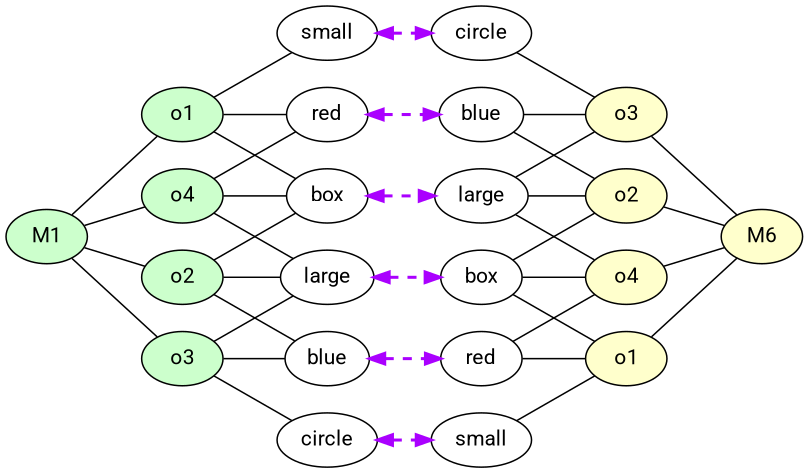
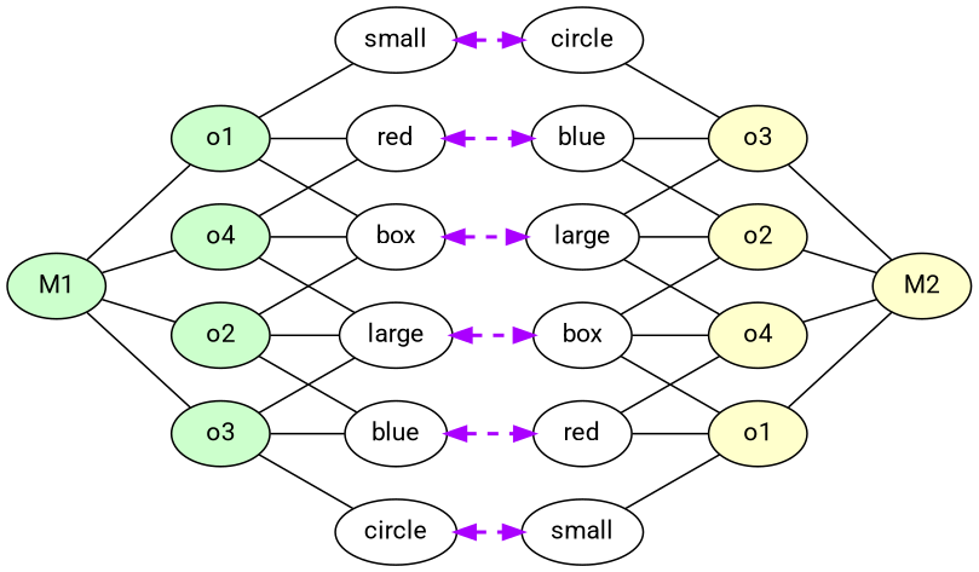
  strict digraph {
    rankdir=LR
    fontname=Roboto
    node [fontname=Roboto shape=oval]
    edge [constraint=true dir=none fontname=Roboto]
    M1 [fillcolor="#CCFFCC" height=0.5 style=filled width=0.75]
    n2 [fillcolor="#CCFFCC" height=0.5 label=o1 style=filled width=0.75]
    n3 [fillcolor="#CCFFCC" height=0.5 label=o2 style=filled width=0.75]
    n4 [fillcolor="#CCFFCC" height=0.5 label=o3 style=filled width=0.75]
    n5 [fillcolor="#CCFFCC" height=0.5 label=o4 style=filled width=0.75]
    n6 [height=0.5 label=red width=0.75]
    n7 [height=0.5 label=box width=0.75]
    n8 [height=0.5 label=small width=0.88464]
    n9 [height=0.5 label=blue width=0.77632]
    n10 [height=0.5 label=large width=0.86659]
    n11 [height=0.5 label=circle width=0.88464]
-   M2 [fillcolor="#FFFFCC" height=0.5 style=filled width=0.75 label=M6]
+   M2 [fillcolor="#FFFFCC" height=0.5 style=filled width=0.75]
    n13 [height=0.5 label=blue width=0.77632]
    n14 [height=0.5 label=large width=0.86659]
    n15 [height=0.5 label=circle width=0.88464]
    n16 [fillcolor="#FFFFCC" height=0.5 label=o2 style=filled width=0.75]
    n17 [fillcolor="#FFFFCC" height=0.5 label=o3 style=filled width=0.75]
    n18 [fillcolor="#FFFFCC" height=0.5 label=o1 style=filled width=0.75]
    n19 [height=0.5 label=red width=0.75]
    n20 [fillcolor="#FFFFCC" height=0.5 label=o4 style=filled width=0.75]
    n21 [height=0.5 label=box width=0.75]
    n22 [height=0.5 label=small width=0.88464]
    M1 -> n2 [penwidth=1]
    M1 -> n3 [penwidth=1]
    M1 -> n4 [penwidth=1]
    M1 -> n5 [penwidth=1]
    n2 -> n6
    n2 -> n7
    n2 -> n8
    n3 -> n7
    n3 -> n9
    n3 -> n10
    n4 -> n9
    n4 -> n10
    n4 -> n11
    n5 -> n6
    n5 -> n7
    n5 -> n10
    n6 -> n13 [color="#AA00FF" dir=both penwidth=2 style=dashed]
    n7 -> n14 [color="#AA00FF" dir=both penwidth=2 style=dashed]
    n8 -> n15 [color="#AA00FF" dir=both penwidth=2 style=dashed]
    n9 -> n19 [color="#AA00FF" dir=both penwidth=2 style=dashed]
    n10 -> n21 [color="#AA00FF" dir=both penwidth=2 style=dashed]
    n11 -> n22 [color="#AA00FF" dir=both penwidth=2 style=dashed]
    n13 -> n16
    n13 -> n17
    n14 -> n16
    n14 -> n17
    n14 -> n20
    n15 -> n17
    n16 -> M2 [penwidth=1]
    n17 -> M2 [penwidth=1]
    n18 -> M2 [penwidth=1]
    n19 -> n18
    n19 -> n20
    n20 -> M2 [penwidth=1]
    n21 -> n16
    n21 -> n18
    n21 -> n20
    n22 -> n18
  }
